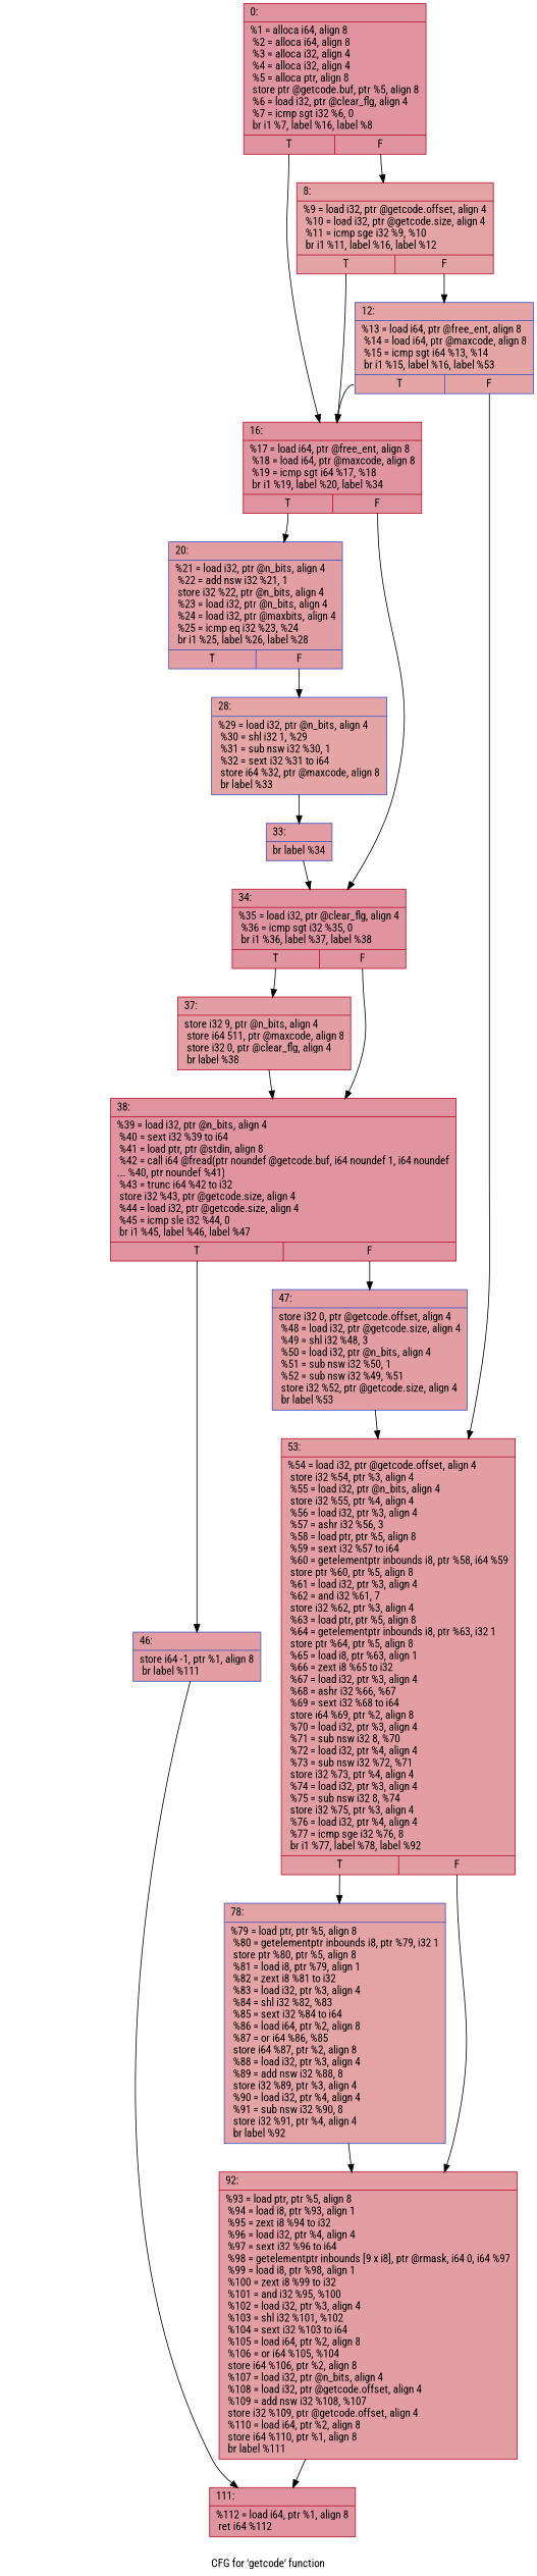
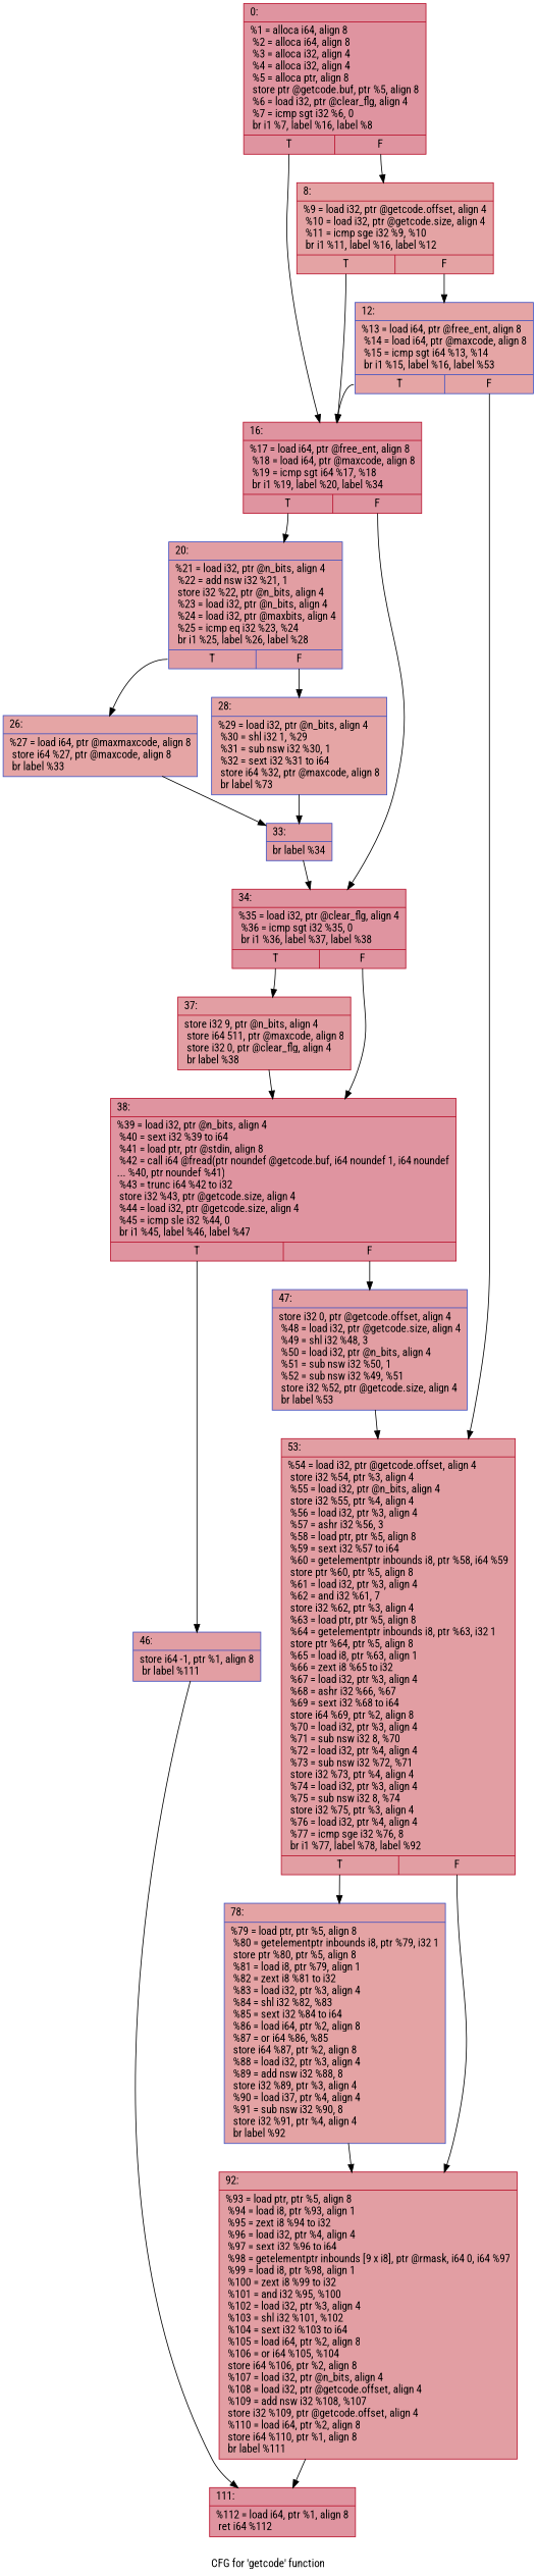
  digraph {
    fontname="Roboto Condensed"
    label="CFG for 'getcode' function"
    node [color="#b70d28ff" fillcolor="#be242e70" fontname="Roboto Condensed" shape=record style=filled]
    edge [fontname="Roboto Condensed"]
    n1 [fillcolor="#b70d2870" label="{0:\l|  %1 = alloca i64, align 8\l  %2 = alloca i64, align 8\l  %3 = alloca i32, align 4\l  %4 = alloca i32, align 4\l  %5 = alloca ptr, align 8\l  store ptr @getcode.buf, ptr %5, align 8\l  %6 = load i32, ptr @clear_flg, align 4\l  %7 = icmp sgt i32 %6, 0\l  br i1 %7, label %16, label %8\l|{<s0>T|<s1>F}}"]
    n2 [fillcolor="#b70d2870" label="{16:\l|  %17 = load i64, ptr @free_ent, align 8\l  %18 = load i64, ptr @maxcode, align 8\l  %19 = icmp sgt i64 %17, %18\l  br i1 %19, label %20, label %34\l|{<s0>T|<s1>F}}"]
    n3 [fillcolor="#c32e3170" label="{8:\l|  %9 = load i32, ptr @getcode.offset, align 4\l  %10 = load i32, ptr @getcode.size, align 4\l  %11 = icmp sge i32 %9, %10\l  br i1 %11, label %16, label %12\l|{<s0>T|<s1>F}}"]
    n4 [color="#3d50c3ff" label="{20:\l|  %21 = load i32, ptr @n_bits, align 4\l  %22 = add nsw i32 %21, 1\l  store i32 %22, ptr @n_bits, align 4\l  %23 = load i32, ptr @n_bits, align 4\l  %24 = load i32, ptr @maxbits, align 4\l  %25 = icmp eq i32 %23, %24\l  br i1 %25, label %26, label %28\l|{<s0>T|<s1>F}}"]
    n5 [fillcolor="#b70d2870" label="{34:\l|  %35 = load i32, ptr @clear_flg, align 4\l  %36 = icmp sgt i32 %35, 0\l  br i1 %36, label %37, label %38\l|{<s0>T|<s1>F}}"]
    n6 [color="#3d50c3ff" fillcolor="#c5333470" label="{12:\l|  %13 = load i64, ptr @free_ent, align 8\l  %14 = load i64, ptr @maxcode, align 8\l  %15 = icmp sgt i64 %13, %14\l  br i1 %15, label %16, label %53\l|{<s0>T|<s1>F}}"]
-   n8 [color="#3d50c3ff" fillcolor="#c5333470" label="{28:\l|  %29 = load i32, ptr @n_bits, align 4\l  %30 = shl i32 1, %29\l  %31 = sub nsw i32 %30, 1\l  %32 = sext i32 %31 to i64\l  store i64 %32, ptr @maxcode, align 8\l  br label %33\l}"]
+   n7 [color="#3d50c3ff" fillcolor="#c5333470" label="{26:\l|  %27 = load i64, ptr @maxmaxcode, align 8\l  store i64 %27, ptr @maxcode, align 8\l  br label %33\l}"]
+   n8 [color="#3d50c3ff" fillcolor="#c5333470" label="{28:\l|  %29 = load i32, ptr @n_bits, align 4\l  %30 = shl i32 1, %29\l  %31 = sub nsw i32 %30, 1\l  %32 = sext i32 %31 to i64\l  store i64 %32, ptr @maxcode, align 8\l  br label %73\l}"]
    n9 [label="{37:\l|  store i32 9, ptr @n_bits, align 4\l  store i64 511, ptr @maxcode, align 8\l  store i32 0, ptr @clear_flg, align 4\l  br label %38\l}"]
    n10 [fillcolor="#b70d2870" label="{38:\l|  %39 = load i32, ptr @n_bits, align 4\l  %40 = sext i32 %39 to i64\l  %41 = load ptr, ptr @stdin, align 8\l  %42 = call i64 @fread(ptr noundef @getcode.buf, i64 noundef 1, i64 noundef\l... %40, ptr noundef %41)\l  %43 = trunc i64 %42 to i32\l  store i32 %43, ptr @getcode.size, align 4\l  %44 = load i32, ptr @getcode.size, align 4\l  %45 = icmp sle i32 %44, 0\l  br i1 %45, label %46, label %47\l|{<s0>T|<s1>F}}"]
    n11 [label="{53:\l|  %54 = load i32, ptr @getcode.offset, align 4\l  store i32 %54, ptr %3, align 4\l  %55 = load i32, ptr @n_bits, align 4\l  store i32 %55, ptr %4, align 4\l  %56 = load i32, ptr %3, align 4\l  %57 = ashr i32 %56, 3\l  %58 = load ptr, ptr %5, align 8\l  %59 = sext i32 %57 to i64\l  %60 = getelementptr inbounds i8, ptr %58, i64 %59\l  store ptr %60, ptr %5, align 8\l  %61 = load i32, ptr %3, align 4\l  %62 = and i32 %61, 7\l  store i32 %62, ptr %3, align 4\l  %63 = load ptr, ptr %5, align 8\l  %64 = getelementptr inbounds i8, ptr %63, i32 1\l  store ptr %64, ptr %5, align 8\l  %65 = load i8, ptr %63, align 1\l  %66 = zext i8 %65 to i32\l  %67 = load i32, ptr %3, align 4\l  %68 = ashr i32 %66, %67\l  %69 = sext i32 %68 to i64\l  store i64 %69, ptr %2, align 8\l  %70 = load i32, ptr %3, align 4\l  %71 = sub nsw i32 8, %70\l  %72 = load i32, ptr %4, align 4\l  %73 = sub nsw i32 %72, %71\l  store i32 %73, ptr %4, align 4\l  %74 = load i32, ptr %3, align 4\l  %75 = sub nsw i32 8, %74\l  store i32 %75, ptr %3, align 4\l  %76 = load i32, ptr %4, align 4\l  %77 = icmp sge i32 %76, 8\l  br i1 %77, label %78, label %92\l|{<s0>T|<s1>F}}"]
-   n12 [color="#3d50c3ff" fillcolor="#c32e3170" label="{78:\l|  %79 = load ptr, ptr %5, align 8\l  %80 = getelementptr inbounds i8, ptr %79, i32 1\l  store ptr %80, ptr %5, align 8\l  %81 = load i8, ptr %79, align 1\l  %82 = zext i8 %81 to i32\l  %83 = load i32, ptr %3, align 4\l  %84 = shl i32 %82, %83\l  %85 = sext i32 %84 to i64\l  %86 = load i64, ptr %2, align 8\l  %87 = or i64 %86, %85\l  store i64 %87, ptr %2, align 8\l  %88 = load i32, ptr %3, align 4\l  %89 = add nsw i32 %88, 8\l  store i32 %89, ptr %3, align 4\l  %90 = load i32, ptr %4, align 4\l  %91 = sub nsw i32 %90, 8\l  store i32 %91, ptr %4, align 4\l  br label %92\l}"]
+   n12 [color="#3d50c3ff" fillcolor="#c32e3170" label="{78:\l|  %79 = load ptr, ptr %5, align 8\l  %80 = getelementptr inbounds i8, ptr %79, i32 1\l  store ptr %80, ptr %5, align 8\l  %81 = load i8, ptr %79, align 1\l  %82 = zext i8 %81 to i32\l  %83 = load i32, ptr %3, align 4\l  %84 = shl i32 %82, %83\l  %85 = sext i32 %84 to i64\l  %86 = load i64, ptr %2, align 8\l  %87 = or i64 %86, %85\l  store i64 %87, ptr %2, align 8\l  %88 = load i32, ptr %3, align 4\l  %89 = add nsw i32 %88, 8\l  store i32 %89, ptr %3, align 4\l  %90 = load i37, ptr %4, align 4\l  %91 = sub nsw i32 %90, 8\l  store i32 %91, ptr %4, align 4\l  br label %92\l}"]
    n13 [label="{92:\l|  %93 = load ptr, ptr %5, align 8\l  %94 = load i8, ptr %93, align 1\l  %95 = zext i8 %94 to i32\l  %96 = load i32, ptr %4, align 4\l  %97 = sext i32 %96 to i64\l  %98 = getelementptr inbounds [9 x i8], ptr @rmask, i64 0, i64 %97\l  %99 = load i8, ptr %98, align 1\l  %100 = zext i8 %99 to i32\l  %101 = and i32 %95, %100\l  %102 = load i32, ptr %3, align 4\l  %103 = shl i32 %101, %102\l  %104 = sext i32 %103 to i64\l  %105 = load i64, ptr %2, align 8\l  %106 = or i64 %105, %104\l  store i64 %106, ptr %2, align 8\l  %107 = load i32, ptr @n_bits, align 4\l  %108 = load i32, ptr @getcode.offset, align 4\l  %109 = add nsw i32 %108, %107\l  store i32 %109, ptr @getcode.offset, align 4\l  %110 = load i64, ptr %2, align 8\l  store i64 %110, ptr %1, align 8\l  br label %111\l}"]
    n14 [fillcolor="#b70d2870" label="{111:\l|  %112 = load i64, ptr %1, align 8\l  ret i64 %112\l}"]
    n15 [color="#3d50c3ff" label="{33:\l|  br label %34\l}"]
    n16 [color="#3d50c3ff" label="{46:\l|  store i64 -1, ptr %1, align 8\l  br label %111\l}"]
    n17 [color="#3d50c3ff" label="{47:\l|  store i32 0, ptr @getcode.offset, align 4\l  %48 = load i32, ptr @getcode.size, align 4\l  %49 = shl i32 %48, 3\l  %50 = load i32, ptr @n_bits, align 4\l  %51 = sub nsw i32 %50, 1\l  %52 = sub nsw i32 %49, %51\l  store i32 %52, ptr @getcode.size, align 4\l  br label %53\l}"]
    n1 -> n2 [tailport=s0]
    n1 -> n3 [tailport=s1]
    n2 -> n4 [tailport=s0]
    n2 -> n5 [tailport=s1]
    n3 -> n2 [tailport=s0]
    n3 -> n6 [tailport=s1]
+   n4 -> n7 [tailport=s0]
    n4 -> n8 [tailport=s1]
    n5 -> n9 [tailport=s0]
    n5 -> n10 [tailport=s1]
    n6 -> n2 [tailport=s0]
    n6 -> n11 [tailport=s1]
+   n7 -> n15
    n8 -> n15
    n9 -> n10
    n10 -> n16 [tailport=s0]
    n10 -> n17 [tailport=s1]
    n11 -> n12 [tailport=s0]
    n11 -> n13 [tailport=s1]
    n12 -> n13
    n13 -> n14
    n15 -> n5
    n16 -> n14
    n17 -> n11
  }
